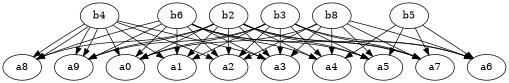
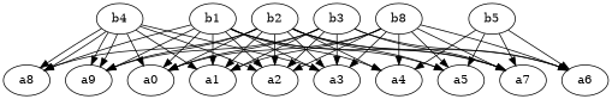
  digraph {
    n1 [label=b8]
    a0
    a1
    a2
    a3
    a4
    a5
    a6
    a7
-   b1 [label=b6]
+   b1
    a8
    a9
    b2
    b3
    b4
    b5
    n1 -> a0
+   n1 -> a1
    n1 -> a2
    n1 -> a3
    n1 -> a4
    n1 -> a5
    n1 -> a6
    n1 -> a7
    b1 -> a0
    b1 -> a1
    b1 -> a2
    b1 -> a3
    b1 -> a4
    b1 -> a5
    b1 -> a7
    b1 -> a8
    b1 -> a9
    b2 -> a0
    b2 -> a1
    b2 -> a2
    b2 -> a3
    b2 -> a4
    b2 -> a5
    b2 -> a6
    b2 -> a7
    b2 -> a8
    b2 -> a9
    b3 -> a0
    b3 -> a1
    b3 -> a2
    b3 -> a3
-   b3 -> a4
-   b3 -> a5
    b3 -> a6
    b3 -> a7
    b3 -> a9
    b4 -> a0
    b4 -> a1
    b4 -> a2
    b4 -> a3
    b4 -> a8
    b4 -> a8
    b4 -> a9
    b4 -> a9
    b5 -> a4
    b5 -> a5
    b5 -> a6
    b5 -> a7
  }
